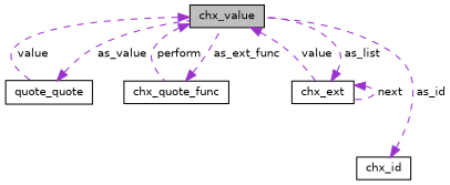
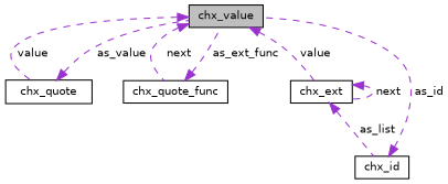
  digraph {
    fontname="DejaVu Sans"
    node [color=black fillcolor=white fontname="DejaVu Sans" fontsize=10 shape=record style=filled]
    edge [color=darkorchid3 dir=back fontname="DejaVu Sans" fontsize=10 labelfontname=Helvetica labelfontsize=10 style=dashed]
    n1 [fillcolor=grey75 fontcolor=black height=0.2 label=chx_value width=0.4]
-   n2 [height=0.2 label=quote_quote width=0.4]
+   n2 [height=0.2 label=chx_quote width=0.4]
    n3 [height=0.2 label=chx_quote_func width=0.4]
    n4 [height=0.2 label=chx_ext width=0.4]
    n5 [height=0.2 label=chx_id width=0.4]
    n1 -> n2 [label=" value"]
-   n1 -> n3 [label=" perform"]
+   n1 -> n3 [label=" next"]
    n1 -> n4 [label=" value"]
    n2 -> n1 [label=" as_value"]
    n3 -> n1 [label=" as_ext_func"]
-   n4 -> n1 [label=" as_list"]
+   n4 -> n5 [label=" as_list"]
    n4 -> n4 [label=" next"]
    n5 -> n1 [label=" as_id"]
  }
